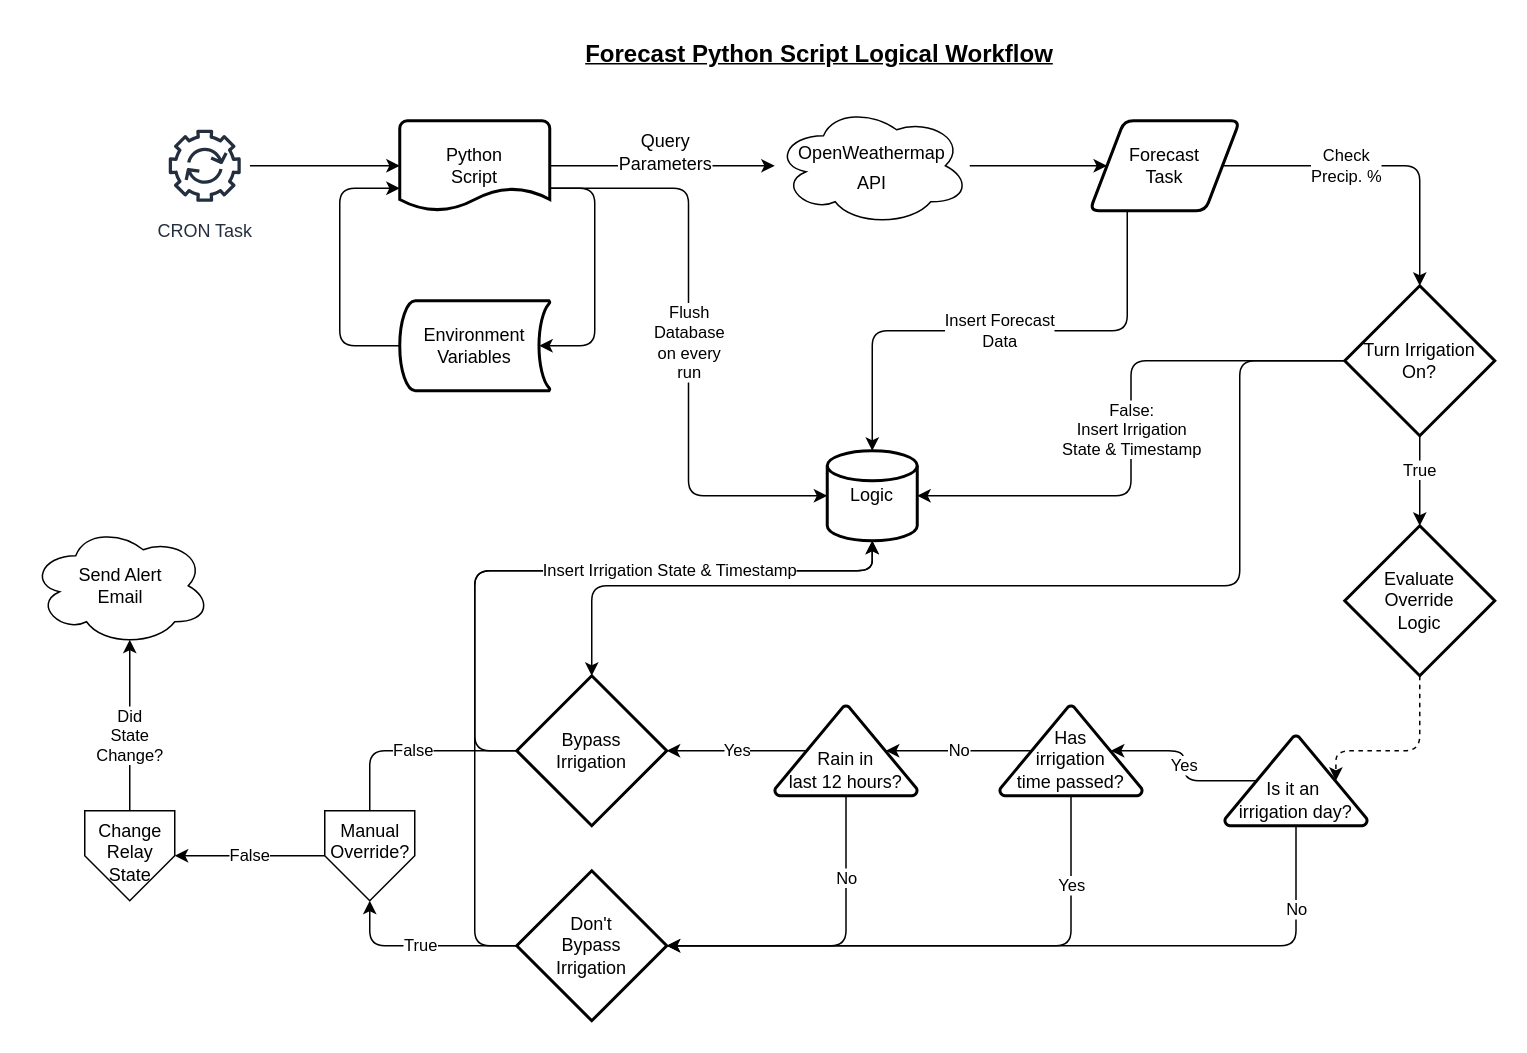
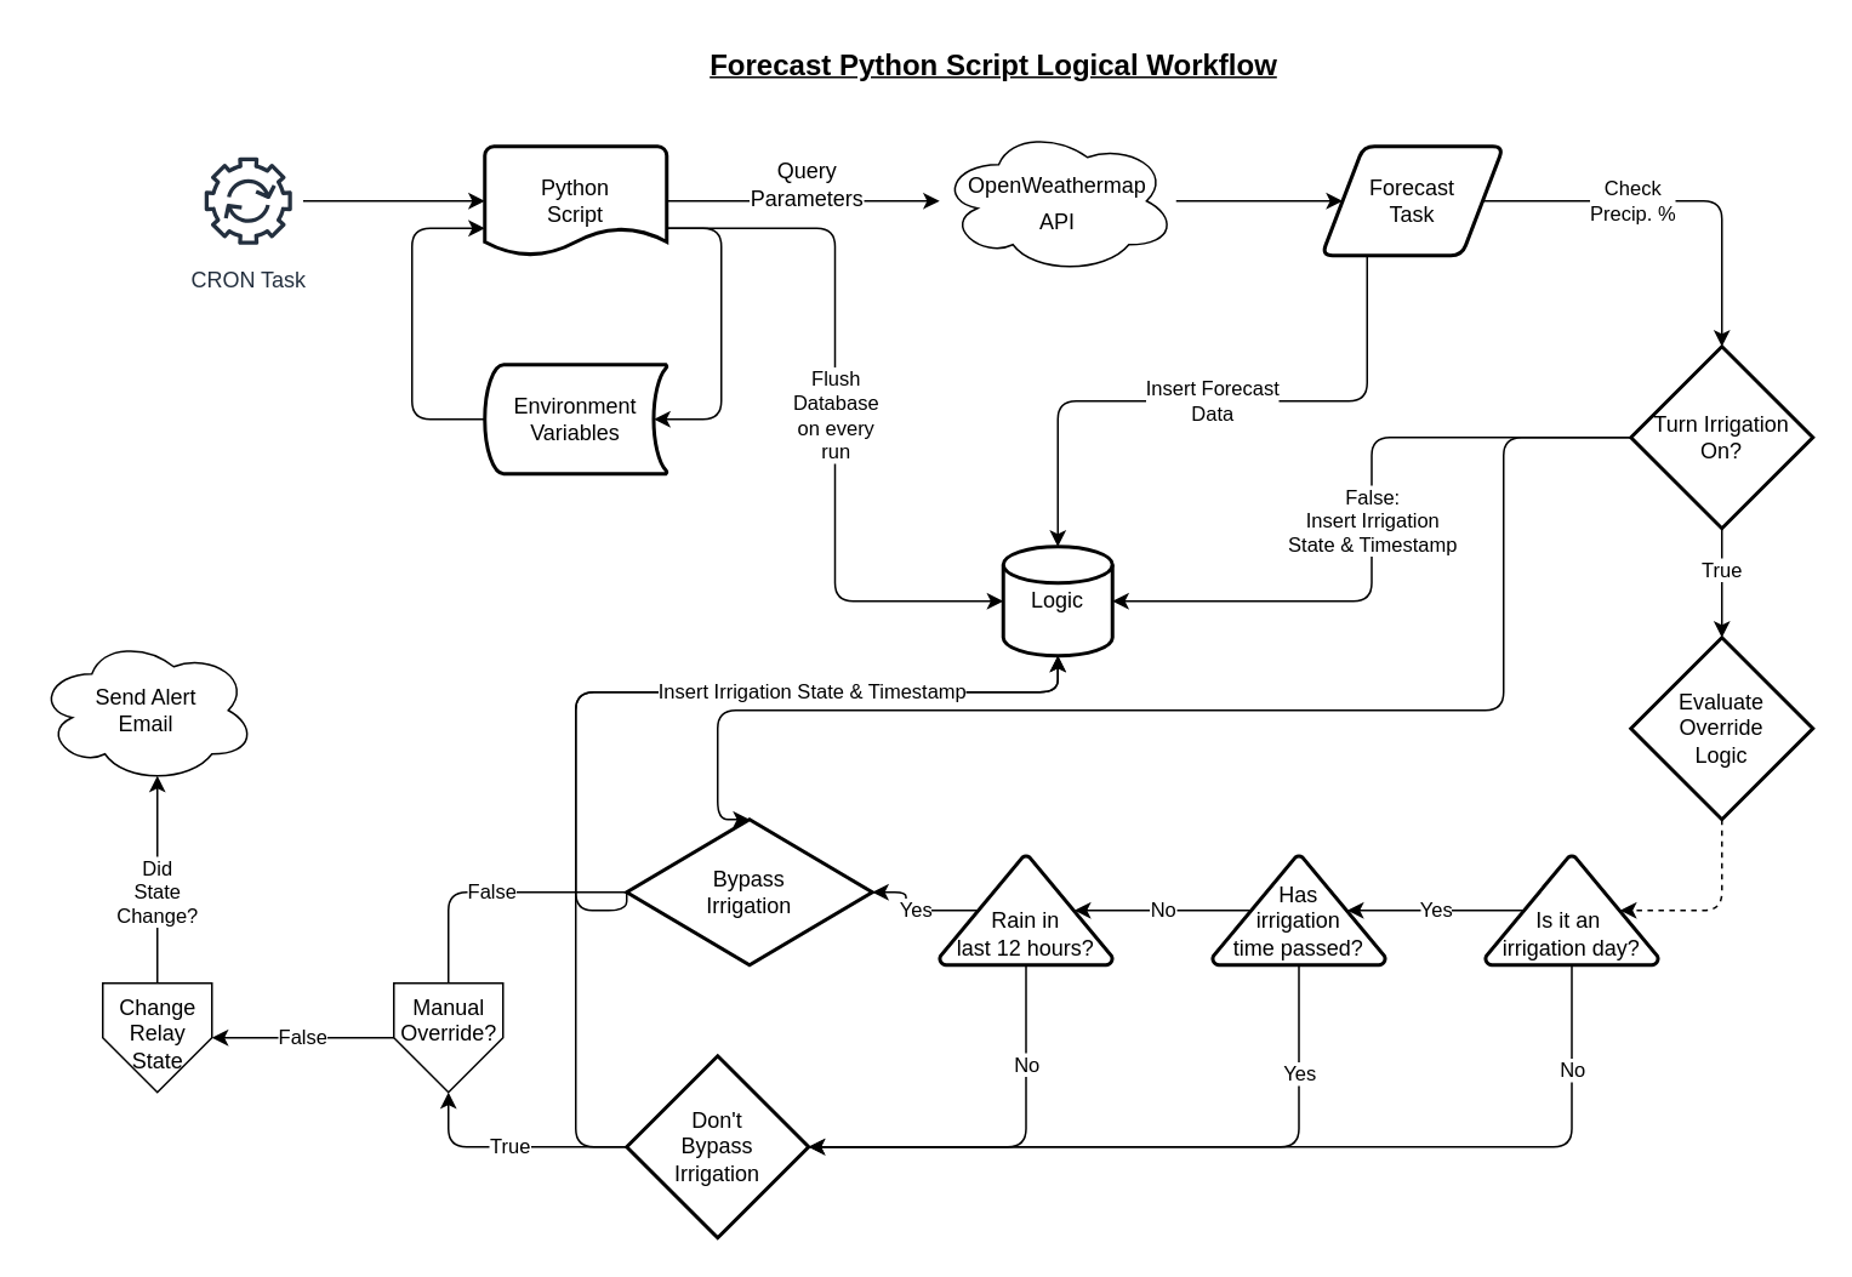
  <mxCell id="0" />
  <mxCell id="1" parent="0" />
  <mxCell id="2" value="" style="edgeStyle=none;html=1;fontSize=16;" parent="1" source="3" edge="1"><mxGeometry relative="1" as="geometry"><mxPoint x="266" y="110" as="targetPoint" /></mxGeometry></mxCell>
  <mxCell id="3" value="CRON Task" style="sketch=0;outlineConnect=0;fontColor=#232F3E;gradientColor=none;strokeColor=#232F3E;fillColor=#ffffff;dashed=0;verticalLabelPosition=bottom;verticalAlign=top;align=center;html=1;fontSize=12;fontStyle=0;aspect=fixed;shape=mxgraph.aws4.resourceIcon;resIcon=mxgraph.aws4.automation;" parent="1" vertex="1"><mxGeometry x="106" y="80" width="60" height="60" as="geometry" /></mxCell>
  <mxCell id="4" value="&lt;font style=&quot;font-size: 16px&quot;&gt;&lt;b&gt;&lt;u&gt;Forecast Python Script Logical Workflow&lt;/u&gt;&lt;/b&gt;&lt;/font&gt;" style="text;html=1;strokeColor=none;fillColor=none;align=center;verticalAlign=middle;whiteSpace=wrap;rounded=0;" parent="1" vertex="1"><mxGeometry x="361" y="20" width="370" height="30" as="geometry" /></mxCell>
  <mxCell id="5" value="" style="edgeStyle=orthogonalEdgeStyle;html=1;fontSize=12;" parent="1" source="6" target="16" edge="1"><mxGeometry relative="1" as="geometry" /></mxCell>
  <mxCell id="6" value="&lt;font style=&quot;font-size: 12px&quot;&gt;OpenWeathermap&lt;br&gt;API&lt;/font&gt;" style="ellipse;shape=cloud;whiteSpace=wrap;html=1;fontSize=16;" parent="1" vertex="1"><mxGeometry x="516" y="70" width="130" height="80" as="geometry" /></mxCell>
  <mxCell id="7" style="edgeStyle=orthogonalEdgeStyle;html=1;exitX=1;exitY=0.75;exitDx=0;exitDy=0;exitPerimeter=0;entryX=0.93;entryY=0.5;entryDx=0;entryDy=0;entryPerimeter=0;fontSize=12;" parent="1" source="11" target="13" edge="1"><mxGeometry relative="1" as="geometry"><Array as="points"><mxPoint x="396" y="125" /><mxPoint x="396" y="230" /></Array></mxGeometry></mxCell>
  <mxCell id="8" value="" style="edgeStyle=orthogonalEdgeStyle;html=1;fontSize=12;" parent="1" source="11" target="6" edge="1"><mxGeometry relative="1" as="geometry" /></mxCell>
  <mxCell id="9" value="Query&lt;br&gt;Parameters" style="edgeLabel;html=1;align=center;verticalAlign=middle;resizable=0;points=[];fontSize=12;" parent="8" vertex="1" connectable="0"><mxGeometry x="0.018" y="-2" relative="1" as="geometry"><mxPoint y="-12" as="offset" /></mxGeometry></mxCell>
  <mxCell id="10" value="Flush&lt;br&gt;Database&lt;br&gt;on every&lt;br&gt;run" style="edgeStyle=orthogonalEdgeStyle;html=1;exitX=1;exitY=0.75;exitDx=0;exitDy=0;exitPerimeter=0;entryX=0;entryY=0.5;entryDx=0;entryDy=0;entryPerimeter=0;" parent="1" source="11" target="23" edge="1"><mxGeometry relative="1" as="geometry" /></mxCell>
  <mxCell id="11" value="Python&lt;br&gt;Script" style="strokeWidth=2;html=1;shape=mxgraph.flowchart.document2;whiteSpace=wrap;size=0.25;fontSize=12;" parent="1" vertex="1"><mxGeometry x="266" y="80" width="100" height="60" as="geometry" /></mxCell>
  <mxCell id="12" style="edgeStyle=orthogonalEdgeStyle;html=1;exitX=0;exitY=0.5;exitDx=0;exitDy=0;exitPerimeter=0;entryX=0;entryY=0.75;entryDx=0;entryDy=0;entryPerimeter=0;fontSize=12;" parent="1" source="13" target="11" edge="1"><mxGeometry relative="1" as="geometry"><Array as="points"><mxPoint x="226" y="230" /><mxPoint x="226" y="125" /></Array></mxGeometry></mxCell>
  <mxCell id="13" value="Environment&lt;br&gt;Variables" style="strokeWidth=2;html=1;shape=mxgraph.flowchart.stored_data;whiteSpace=wrap;fontSize=12;" parent="1" vertex="1"><mxGeometry x="266" y="200" width="100" height="60" as="geometry" /></mxCell>
  <mxCell id="14" value="Check&lt;br&gt;Precip. %" style="edgeStyle=orthogonalEdgeStyle;html=1;exitX=1;exitY=0.5;exitDx=0;exitDy=0;entryX=0.5;entryY=0;entryDx=0;entryDy=0;entryPerimeter=0;" parent="1" source="16" target="20" edge="1"><mxGeometry x="-0.229" relative="1" as="geometry"><mxPoint as="offset" /></mxGeometry></mxCell>
  <mxCell id="15" value="Insert Forecast&lt;br&gt;Data" style="edgeStyle=orthogonalEdgeStyle;html=1;exitX=0.25;exitY=1;exitDx=0;exitDy=0;entryX=0.5;entryY=0;entryDx=0;entryDy=0;entryPerimeter=0;" parent="1" source="16" target="23" edge="1"><mxGeometry relative="1" as="geometry" /></mxCell>
  <mxCell id="16" value="Forecast&lt;br&gt;Task" style="shape=parallelogram;html=1;strokeWidth=2;perimeter=parallelogramPerimeter;whiteSpace=wrap;rounded=1;arcSize=12;size=0.23;fontSize=12;" parent="1" vertex="1"><mxGeometry x="726" y="80" width="100" height="60" as="geometry" /></mxCell>
  <mxCell id="17" value="True" style="edgeStyle=orthogonalEdgeStyle;html=1;exitX=0.5;exitY=1;exitDx=0;exitDy=0;exitPerimeter=0;entryX=0.5;entryY=0;entryDx=0;entryDy=0;entryPerimeter=0;" parent="1" source="20" target="22" edge="1"><mxGeometry x="-0.25" relative="1" as="geometry"><mxPoint x="876" y="360" as="targetPoint" /><mxPoint as="offset" /></mxGeometry></mxCell>
  <mxCell id="18" value="False:&lt;br&gt;Insert Irrigation&lt;br&gt;State &amp;amp; Timestamp" style="edgeStyle=orthogonalEdgeStyle;html=1;exitX=0;exitY=0.5;exitDx=0;exitDy=0;exitPerimeter=0;entryX=1;entryY=0.5;entryDx=0;entryDy=0;entryPerimeter=0;" parent="1" source="20" target="23" edge="1"><mxGeometry relative="1" as="geometry" /></mxCell>
  <mxCell id="19" style="edgeStyle=orthogonalEdgeStyle;html=1;exitX=0;exitY=0.5;exitDx=0;exitDy=0;exitPerimeter=0;entryX=0.5;entryY=0;entryDx=0;entryDy=0;entryPerimeter=0;" parent="1" source="20" target="35" edge="1"><mxGeometry relative="1" as="geometry"><Array as="points"><mxPoint x="826" y="240" /><mxPoint x="826" y="390" /><mxPoint x="394" y="390" /></Array></mxGeometry></mxCell>
  <mxCell id="20" value="Turn Irrigation&lt;br&gt;On?" style="strokeWidth=2;html=1;shape=mxgraph.flowchart.decision;whiteSpace=wrap;" parent="1" vertex="1"><mxGeometry x="896" y="190" width="100" height="100" as="geometry" /></mxCell>
  <mxCell id="21" style="edgeStyle=orthogonalEdgeStyle;html=1;exitX=0.5;exitY=1;exitDx=0;exitDy=0;exitPerimeter=0;entryX=0.78;entryY=0.5;entryDx=0;entryDy=0;entryPerimeter=0;dashed=1;" parent="1" source="22" target="29" edge="1"><mxGeometry relative="1" as="geometry"><Array as="points"><mxPoint x="946" y="500" /></Array></mxGeometry></mxCell>
  <mxCell id="22" value="Evaluate&lt;br&gt;Override&lt;br&gt;Logic" style="strokeWidth=2;html=1;shape=mxgraph.flowchart.decision;whiteSpace=wrap;" parent="1" vertex="1"><mxGeometry x="896" y="350" width="100" height="100" as="geometry" /></mxCell>
  <mxCell id="23" value="Logic" style="strokeWidth=2;html=1;shape=mxgraph.flowchart.database;whiteSpace=wrap;" parent="1" vertex="1"><mxGeometry x="551" y="300" width="60" height="60" as="geometry" /></mxCell>
  <mxCell id="24" value="Yes" style="edgeStyle=orthogonalEdgeStyle;html=1;exitX=0.22;exitY=0.5;exitDx=0;exitDy=0;exitPerimeter=0;entryX=1;entryY=0.5;entryDx=0;entryDy=0;entryPerimeter=0;" parent="1" source="26" target="35" edge="1"><mxGeometry relative="1" as="geometry" /></mxCell>
  <mxCell id="25" value="No" style="edgeStyle=orthogonalEdgeStyle;html=1;exitX=0.5;exitY=1;exitDx=0;exitDy=0;exitPerimeter=0;entryX=1;entryY=0.5;entryDx=0;entryDy=0;entryPerimeter=0;" parent="1" source="26" target="38" edge="1"><mxGeometry x="-0.495" relative="1" as="geometry"><mxPoint as="offset" /></mxGeometry></mxCell>
  <mxCell id="26" value="Rain in&lt;br&gt;last 12 hours?" style="strokeWidth=2;html=1;shape=mxgraph.flowchart.extract_or_measurement;whiteSpace=wrap;verticalAlign=bottom;" parent="1" vertex="1"><mxGeometry x="516" y="470" width="95" height="60" as="geometry" /></mxCell>
  <mxCell id="27" value="Yes" style="edgeStyle=orthogonalEdgeStyle;html=1;exitX=0.22;exitY=0.5;exitDx=0;exitDy=0;exitPerimeter=0;entryX=0.78;entryY=0.5;entryDx=0;entryDy=0;entryPerimeter=0;" parent="1" source="29" target="32" edge="1"><mxGeometry relative="1" as="geometry" /></mxCell>
  <mxCell id="28" value="No" style="edgeStyle=orthogonalEdgeStyle;html=1;exitX=0.5;exitY=1;exitDx=0;exitDy=0;exitPerimeter=0;entryX=1;entryY=0.5;entryDx=0;entryDy=0;entryPerimeter=0;" parent="1" source="29" target="38" edge="1"><mxGeometry x="-0.777" relative="1" as="geometry"><mxPoint as="offset" /></mxGeometry></mxCell>
- <mxCell id="29" value="Is it an&amp;nbsp;&lt;br&gt;irrigation day?" style="strokeWidth=2;html=1;shape=mxgraph.flowchart.extract_or_measurement;whiteSpace=wrap;verticalAlign=bottom;" parent="1" vertex="1"><mxGeometry x="816" y="490" width="95" height="60" as="geometry" /></mxCell>
+ <mxCell id="29" value="Is it an&amp;nbsp;&lt;br&gt;irrigation day?" style="strokeWidth=2;html=1;shape=mxgraph.flowchart.extract_or_measurement;whiteSpace=wrap;verticalAlign=bottom;" parent="1" vertex="1"><mxGeometry x="816" y="470" width="95" height="60" as="geometry" /></mxCell>
  <mxCell id="30" value="No" style="edgeStyle=orthogonalEdgeStyle;html=1;exitX=0.22;exitY=0.5;exitDx=0;exitDy=0;exitPerimeter=0;entryX=0.78;entryY=0.5;entryDx=0;entryDy=0;entryPerimeter=0;" parent="1" source="32" target="26" edge="1"><mxGeometry relative="1" as="geometry"><mxPoint x="616" y="490" as="targetPoint" /></mxGeometry></mxCell>
  <mxCell id="31" value="Yes" style="edgeStyle=orthogonalEdgeStyle;html=1;exitX=0.5;exitY=1;exitDx=0;exitDy=0;exitPerimeter=0;" parent="1" source="32" edge="1"><mxGeometry x="-0.69" relative="1" as="geometry"><mxPoint x="426" y="630" as="targetPoint" /><Array as="points"><mxPoint x="714" y="630" /></Array><mxPoint as="offset" /></mxGeometry></mxCell>
  <mxCell id="32" value="Has&lt;br&gt;irrigation&lt;br&gt;time passed?" style="strokeWidth=2;html=1;shape=mxgraph.flowchart.extract_or_measurement;whiteSpace=wrap;verticalAlign=bottom;" parent="1" vertex="1"><mxGeometry x="666" y="470" width="95" height="60" as="geometry" /></mxCell>
  <mxCell id="33" value="False" style="edgeStyle=orthogonalEdgeStyle;html=1;exitX=0;exitY=0.5;exitDx=0;exitDy=0;exitPerimeter=0;entryX=1;entryY=0.5;entryDx=0;entryDy=0;startArrow=none;" parent="1" source="42" target="40" edge="1"><mxGeometry relative="1" as="geometry" /></mxCell>
  <mxCell id="34" style="edgeStyle=orthogonalEdgeStyle;html=1;exitX=0;exitY=0.5;exitDx=0;exitDy=0;exitPerimeter=0;entryX=0.5;entryY=1;entryDx=0;entryDy=0;entryPerimeter=0;" parent="1" source="35" target="23" edge="1"><mxGeometry relative="1" as="geometry"><Array as="points"><mxPoint x="316" y="500" /><mxPoint x="316" y="380" /><mxPoint x="581" y="380" /></Array></mxGeometry></mxCell>
- <mxCell id="35" value="Bypass&lt;br&gt;Irrigation" style="strokeWidth=2;html=1;shape=mxgraph.flowchart.decision;whiteSpace=wrap;" parent="1" vertex="1"><mxGeometry x="344" y="450" width="100" height="100" as="geometry" /></mxCell>
+ <mxCell id="35" value="Bypass&lt;br&gt;Irrigation" style="strokeWidth=2;html=1;shape=mxgraph.flowchart.decision;whiteSpace=wrap;" parent="1" vertex="1"><mxGeometry x="344" y="450" width="135" height="80" as="geometry" /></mxCell>
  <mxCell id="36" value="True" style="edgeStyle=orthogonalEdgeStyle;html=1;exitX=0;exitY=0.5;exitDx=0;exitDy=0;exitPerimeter=0;entryX=0.5;entryY=1;entryDx=0;entryDy=0;" parent="1" source="38" target="42" edge="1"><mxGeometry relative="1" as="geometry" /></mxCell>
  <mxCell id="37" value="Insert Irrigation State &amp;amp; Timestamp" style="edgeStyle=orthogonalEdgeStyle;html=1;exitX=0;exitY=0.5;exitDx=0;exitDy=0;exitPerimeter=0;entryX=0.5;entryY=1;entryDx=0;entryDy=0;entryPerimeter=0;jumpStyle=arc;" parent="1" source="38" target="23" edge="1"><mxGeometry x="0.45" relative="1" as="geometry"><Array as="points"><mxPoint x="316" y="630" /><mxPoint x="316" y="380" /><mxPoint x="581" y="380" /></Array><mxPoint as="offset" /></mxGeometry></mxCell>
  <mxCell id="38" value="Don't&lt;br&gt;Bypass&lt;br&gt;Irrigation" style="strokeWidth=2;html=1;shape=mxgraph.flowchart.decision;whiteSpace=wrap;" parent="1" vertex="1"><mxGeometry x="344" y="580" width="100" height="100" as="geometry" /></mxCell>
  <mxCell id="39" value="Did&lt;br&gt;State&lt;br&gt;Change?" style="edgeStyle=orthogonalEdgeStyle;jumpStyle=arc;html=1;exitX=0.5;exitY=0;exitDx=0;exitDy=0;entryX=0.55;entryY=0.95;entryDx=0;entryDy=0;entryPerimeter=0;" parent="1" source="40" target="41" edge="1"><mxGeometry x="-0.121" relative="1" as="geometry"><mxPoint as="offset" /><Array as="points" /></mxGeometry></mxCell>
  <mxCell id="40" value="Change&lt;br&gt;Relay&lt;br&gt;State" style="verticalLabelPosition=middle;verticalAlign=top;html=1;shape=offPageConnector;rounded=0;size=0.5;labelPosition=center;align=center;" parent="1" vertex="1"><mxGeometry x="56" y="540" width="60" height="60" as="geometry" /></mxCell>
  <mxCell id="41" value="Send Alert&lt;br&gt;Email" style="ellipse;shape=cloud;whiteSpace=wrap;html=1;" parent="1" vertex="1"><mxGeometry x="20" y="350" width="120" height="80" as="geometry" /></mxCell>
  <mxCell id="42" value="Manual&lt;br&gt;Override?" style="verticalLabelPosition=middle;verticalAlign=top;html=1;shape=offPageConnector;rounded=0;size=0.5;labelPosition=center;align=center;" vertex="1" parent="1"><mxGeometry x="216" y="540" width="60" height="60" as="geometry" /></mxCell>
  <mxCell id="43" value="False" style="edgeStyle=orthogonalEdgeStyle;html=1;exitX=0;exitY=0.5;exitDx=0;exitDy=0;exitPerimeter=0;entryX=0.5;entryY=0;entryDx=0;entryDy=0;endArrow=none;" edge="1" parent="1" source="35" target="42"><mxGeometry relative="1" as="geometry"><mxPoint x="344" y="500" as="sourcePoint" /><mxPoint x="170" y="530" as="targetPoint" /></mxGeometry></mxCell>
